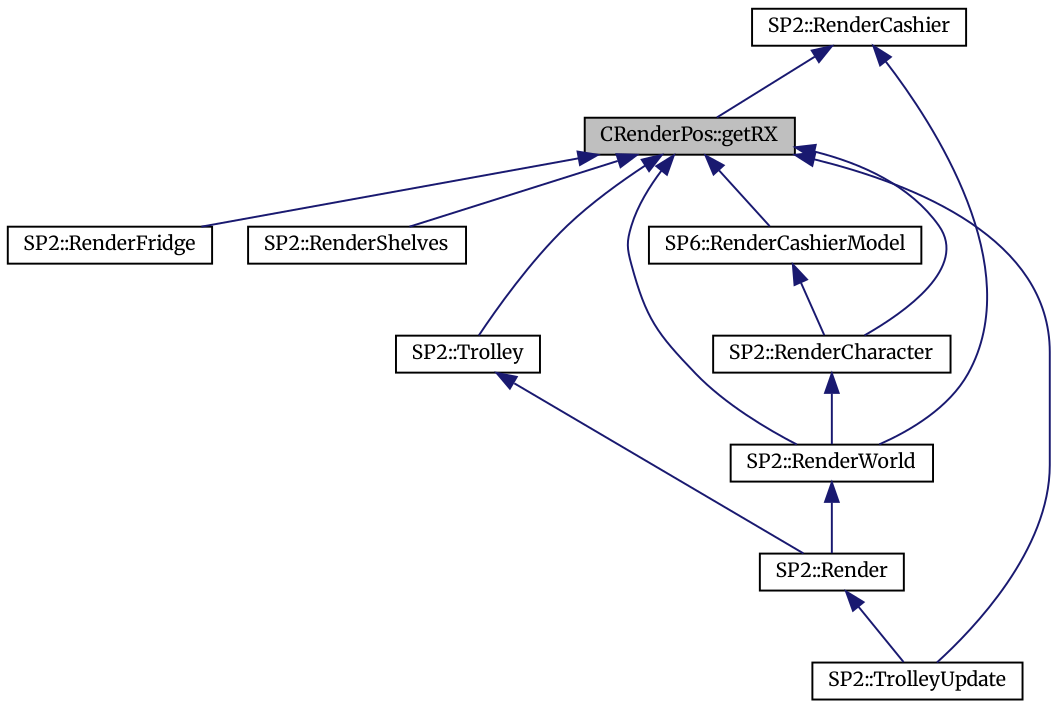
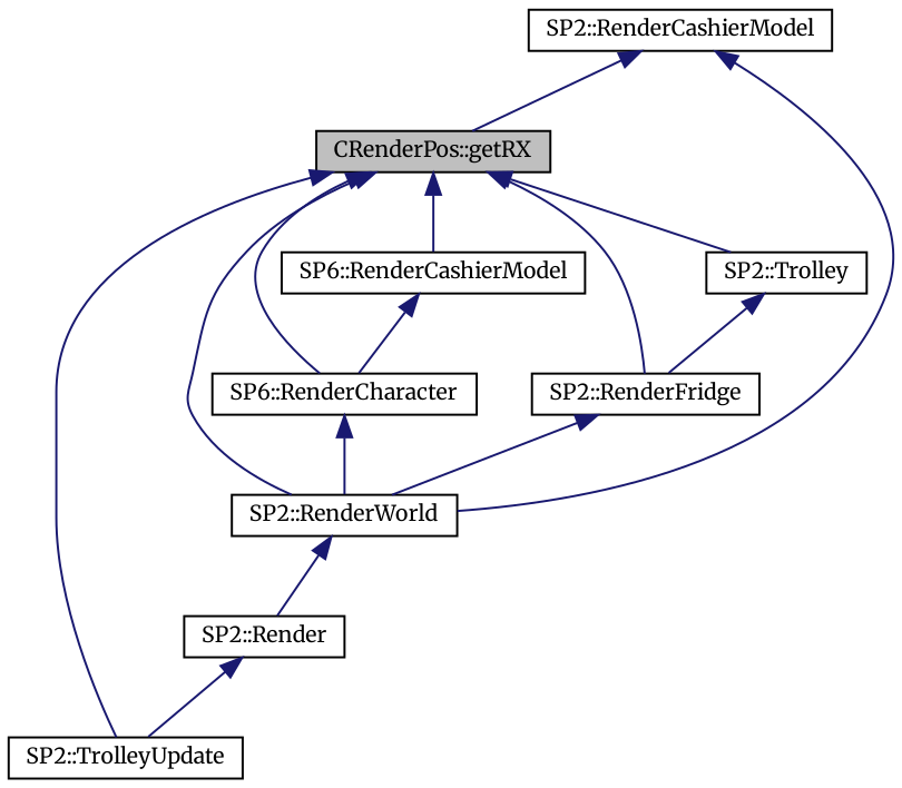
  digraph {
    fontname=Merriweather
    rankdir=TB
    node [color=black fontname=Merriweather fontsize=10 shape=record]
    edge [color=midnightblue dir=back fontname=Merriweather fontsize=10 labelfontname=Helvetica labelfontsize=10 style=solid]
    n1 [fillcolor=grey75 fontcolor=black height=0.2 label="CRenderPos::getRX" style=filled width=0.4]
    n2 [height=0.2 label="SP2::RenderWorld" width=0.4]
    n3 [height=0.2 label="SP6::RenderCashierModel" width=0.4]
-   n4 [height=0.2 label="SP2::RenderCharacter" width=0.4]
+   n4 [height=0.2 label="SP6::RenderCharacter" width=0.4]
    n5 [height=0.2 label="SP2::RenderFridge" width=0.4]
-   n6 [height=0.2 label="SP2::RenderShelves" width=0.4]
    n7 [height=0.2 label="SP2::Trolley" width=0.4]
    n8 [height=0.2 label="SP2::TrolleyUpdate" width=0.4]
-   n9 [height=0.2 label="SP2::RenderCashier" width=0.4]
+   n9 [height=0.2 label="SP2::RenderCashierModel" width=0.4]
    n10 [height=0.2 label="SP2::Render" width=0.4]
    n1 -> n2
    n1 -> n3
    n1 -> n4
    n1 -> n5
-   n1 -> n6
    n1 -> n7
    n1 -> n8
    n2 -> n10
    n3 -> n4
    n4 -> n2
-   n7 -> n10
+   n5 -> n2
+   n7 -> n5
    n9 -> n1
    n9 -> n2
    n10 -> n8
  }
